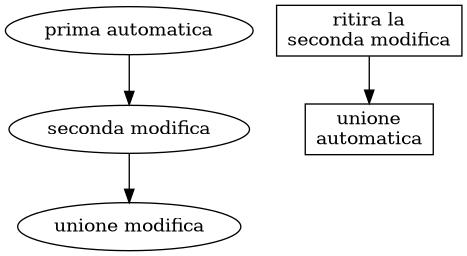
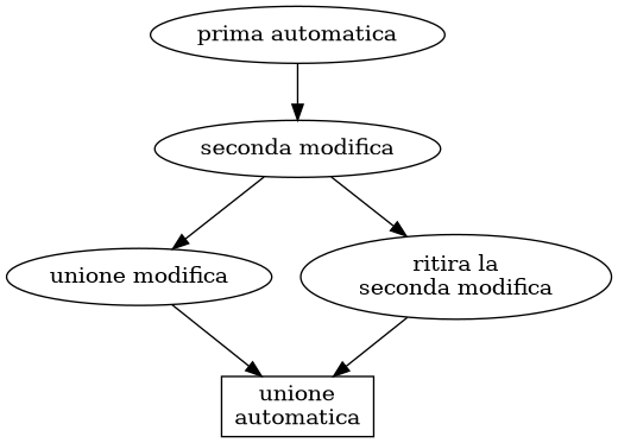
  digraph {
    n1 [label="prima automatica"]
    "seconda modifica"
    n3 [label="unione modifica"]
-   n4 [label="ritira la\nseconda modifica" shape=box]
+   n4 [label="ritira la\nseconda modifica" shape=ellipse]
    n5 [label="unione\nautomatica" shape=box]
    n1 -> "seconda modifica"
    "seconda modifica" -> n3
+   "seconda modifica" -> n4
+   n3 -> n5
    n4 -> n5
  }
